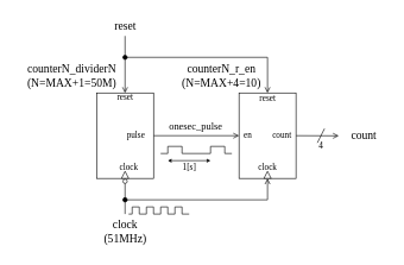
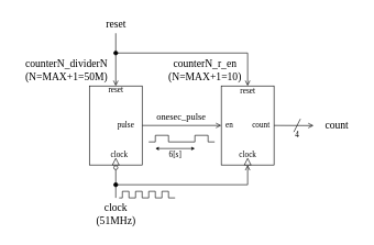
  <mxCell id="0" />
  <mxCell id="1" parent="0" />
  <mxCell id="2" style="edgeStyle=none;html=1;exitX=1;exitY=0.5;exitDx=0;exitDy=0;endArrow=open;endFill=0;" edge="1" parent="1" source="4"><mxGeometry relative="1" as="geometry"><mxPoint x="335" y="190" as="targetPoint" /></mxGeometry></mxCell>
  <mxCell id="3" style="edgeStyle=none;html=1;exitX=0.5;exitY=0;exitDx=0;exitDy=0;endArrow=none;endFill=0;startArrow=open;startFill=0;" edge="1" parent="1" source="4"><mxGeometry relative="1" as="geometry"><mxPoint x="175" y="50" as="targetPoint" /></mxGeometry></mxCell>
  <mxCell id="4" value="" style="rounded=0;whiteSpace=wrap;html=1;" vertex="1" parent="1"><mxGeometry x="135" y="130" width="80" height="120" as="geometry" /></mxCell>
  <mxCell id="5" style="edgeStyle=none;html=1;exitX=0;exitY=0.5;exitDx=0;exitDy=0;endArrow=none;endFill=0;startArrow=oval;startFill=0;" edge="1" parent="1"><mxGeometry relative="1" as="geometry"><mxPoint x="175" y="300" as="targetPoint" /><mxPoint x="175" y="254" as="sourcePoint" /></mxGeometry></mxCell>
  <mxCell id="6" value="" style="triangle;whiteSpace=wrap;html=1;rotation=-90;" vertex="1" parent="1"><mxGeometry x="170" y="240" width="10" height="10" as="geometry" /></mxCell>
  <mxCell id="7" value="&lt;span style=&quot;color: rgb(0, 0, 0);&quot;&gt;clock&lt;/span&gt;&lt;br&gt;&lt;div&gt;(51MHz)&lt;/div&gt;" style="text;html=1;align=center;verticalAlign=middle;resizable=0;points=[];autosize=1;strokeColor=none;fillColor=none;fontSize=16;fontFamily=Lucida Console;" vertex="1" parent="1"><mxGeometry x="130" y="300" width="90" height="50" as="geometry" /></mxCell>
  <mxCell id="8" value="clock" style="text;html=1;align=center;verticalAlign=middle;resizable=0;points=[];autosize=1;strokeColor=none;fillColor=none;fontFamily=Lucida Console;fontSize=12;" vertex="1" parent="1"><mxGeometry x="150" y="220" width="60" height="30" as="geometry" /></mxCell>
  <mxCell id="9" value="reset" style="text;html=1;align=center;verticalAlign=middle;resizable=0;points=[];autosize=1;strokeColor=none;fillColor=none;fontFamily=Lucida Console;fontSize=12;" vertex="1" parent="1"><mxGeometry x="145" y="121" width="60" height="30" as="geometry" /></mxCell>
  <mxCell id="10" value="pulse" style="text;html=1;align=center;verticalAlign=middle;resizable=0;points=[];autosize=1;strokeColor=none;fillColor=none;fontFamily=Lucida Console;fontSize=12;" vertex="1" parent="1"><mxGeometry x="160" y="175" width="60" height="30" as="geometry" /></mxCell>
  <mxCell id="11" value="onesec_pulse" style="text;html=1;align=center;verticalAlign=middle;resizable=0;points=[];autosize=1;strokeColor=none;fillColor=none;fontFamily=Lucida Console;fontSize=14;" vertex="1" parent="1"><mxGeometry x="214" y="163" width="120" height="30" as="geometry" /></mxCell>
  <mxCell id="12" value="reset" style="text;html=1;align=center;verticalAlign=middle;resizable=0;points=[];autosize=1;strokeColor=none;fillColor=none;fontSize=16;fontFamily=Lucida Console;" vertex="1" parent="1"><mxGeometry x="140" y="20" width="70" height="30" as="geometry" /></mxCell>
  <mxCell id="13" value="counterN_dividerN&lt;div&gt;(N=MAX+1=50M)&lt;/div&gt;" style="text;html=1;align=center;verticalAlign=middle;resizable=0;points=[];autosize=1;strokeColor=none;fillColor=none;fontSize=16;fontFamily=Lucida Console;" vertex="1" parent="1"><mxGeometry x="20" y="80" width="160" height="50" as="geometry" /></mxCell>
  <mxCell id="14" style="edgeStyle=none;html=1;exitX=1;exitY=0.5;exitDx=0;exitDy=0;endArrow=open;endFill=0;" edge="1" parent="1" source="15"><mxGeometry relative="1" as="geometry"><mxPoint x="475" y="190.19" as="targetPoint" /></mxGeometry></mxCell>
  <mxCell id="15" value="" style="rounded=0;whiteSpace=wrap;html=1;" vertex="1" parent="1"><mxGeometry x="335" y="130" width="80" height="120" as="geometry" /></mxCell>
- <mxCell id="16" value="counterN_r_en&lt;div&gt;(N=MAX+4=10)&lt;/div&gt;" style="text;html=1;align=center;verticalAlign=middle;resizable=0;points=[];autosize=1;strokeColor=none;fillColor=none;fontSize=16;fontFamily=Lucida Console;" vertex="1" parent="1"><mxGeometry x="235" y="80" width="150" height="50" as="geometry" /></mxCell>
+ <mxCell id="16" value="counterN_r_en&lt;div&gt;(N=MAX+1=10)&lt;/div&gt;" style="text;html=1;align=center;verticalAlign=middle;resizable=0;points=[];autosize=1;strokeColor=none;fillColor=none;fontSize=16;fontFamily=Lucida Console;" vertex="1" parent="1"><mxGeometry x="235" y="80" width="150" height="50" as="geometry" /></mxCell>
  <mxCell id="17" style="edgeStyle=orthogonalEdgeStyle;html=1;exitX=0.5;exitY=1;exitDx=0;exitDy=0;endArrow=oval;endFill=1;startArrow=open;startFill=0;rounded=0;" edge="1" parent="1" source="15"><mxGeometry relative="1" as="geometry"><mxPoint x="175" y="280" as="targetPoint" /><mxPoint x="185" y="264" as="sourcePoint" /><Array as="points"><mxPoint x="375" y="280" /><mxPoint x="175" y="280" /></Array></mxGeometry></mxCell>
  <mxCell id="18" value="clock" style="text;html=1;align=center;verticalAlign=middle;resizable=0;points=[];autosize=1;strokeColor=none;fillColor=none;fontFamily=Lucida Console;fontSize=12;" vertex="1" parent="1"><mxGeometry x="345" y="220" width="60" height="30" as="geometry" /></mxCell>
  <mxCell id="19" value="" style="triangle;whiteSpace=wrap;html=1;rotation=-90;" vertex="1" parent="1"><mxGeometry x="370" y="240" width="10" height="10" as="geometry" /></mxCell>
  <mxCell id="20" value="reset" style="text;html=1;align=center;verticalAlign=middle;resizable=0;points=[];autosize=1;strokeColor=none;fillColor=none;fontFamily=Lucida Console;fontSize=12;" vertex="1" parent="1"><mxGeometry x="345" y="123" width="60" height="30" as="geometry" /></mxCell>
  <mxCell id="21" style="edgeStyle=orthogonalEdgeStyle;html=1;endArrow=oval;endFill=1;startArrow=open;startFill=0;exitX=0.5;exitY=0;exitDx=0;exitDy=0;rounded=0;curved=0;" edge="1" parent="1" source="15"><mxGeometry relative="1" as="geometry"><mxPoint x="175" y="80" as="targetPoint" /><mxPoint x="395" y="90" as="sourcePoint" /><Array as="points"><mxPoint x="375" y="80" /><mxPoint x="175" y="80" /></Array></mxGeometry></mxCell>
  <mxCell id="22" value="" style="endArrow=none;html=1;rounded=0;curved=0;" edge="1" parent="1"><mxGeometry width="50" height="50" relative="1" as="geometry"><mxPoint x="180" y="300" as="sourcePoint" /><mxPoint x="265" y="300" as="targetPoint" /><Array as="points"><mxPoint x="185" y="300" /><mxPoint x="185" y="290" /><mxPoint x="195" y="290" /><mxPoint x="195" y="300" /><mxPoint x="205" y="300" /><mxPoint x="205" y="290" /><mxPoint x="215" y="290" /><mxPoint x="215" y="300" /><mxPoint x="225" y="300" /><mxPoint x="225" y="290" /><mxPoint x="235" y="290" /><mxPoint x="235" y="300" /><mxPoint x="245" y="300" /><mxPoint x="245" y="290" /><mxPoint x="255" y="290" /><mxPoint x="255" y="300" /></Array></mxGeometry></mxCell>
  <mxCell id="23" value="" style="endArrow=none;html=1;rounded=0;curved=0;" edge="1" parent="1"><mxGeometry width="50" height="50" relative="1" as="geometry"><mxPoint x="225" y="215" as="sourcePoint" /><mxPoint x="325" y="215" as="targetPoint" /><Array as="points"><mxPoint x="235" y="215" /><mxPoint x="235" y="205" /><mxPoint x="255" y="205" /><mxPoint x="255" y="215" /><mxPoint x="295" y="215" /><mxPoint x="295" y="205" /><mxPoint x="315" y="205" /><mxPoint x="315" y="215" /></Array></mxGeometry></mxCell>
  <mxCell id="24" value="" style="endArrow=classic;startArrow=classic;html=1;endSize=3;startSize=3;" edge="1" parent="1"><mxGeometry width="50" height="50" relative="1" as="geometry"><mxPoint x="235" y="225" as="sourcePoint" /><mxPoint x="295" y="225" as="targetPoint" /></mxGeometry></mxCell>
- <mxCell id="25" value="1[s]" style="text;html=1;align=center;verticalAlign=middle;resizable=0;points=[];autosize=1;strokeColor=none;fillColor=none;fontFamily=Lucida Console;fontSize=12;" vertex="1" parent="1"><mxGeometry x="240" y="220" width="50" height="30" as="geometry" /></mxCell>
+ <mxCell id="25" value="6[s]" style="text;html=1;align=center;verticalAlign=middle;resizable=0;points=[];autosize=1;strokeColor=none;fillColor=none;fontFamily=Lucida Console;fontSize=12;" vertex="1" parent="1"><mxGeometry x="240" y="220" width="50" height="30" as="geometry" /></mxCell>
  <mxCell id="26" value="en" style="text;html=1;align=center;verticalAlign=middle;resizable=0;points=[];autosize=1;strokeColor=none;fillColor=none;fontFamily=Lucida Console;fontSize=12;" vertex="1" parent="1"><mxGeometry x="327" y="175" width="40" height="30" as="geometry" /></mxCell>
  <mxCell id="27" value="count" style="text;html=1;align=center;verticalAlign=middle;resizable=0;points=[];autosize=1;strokeColor=none;fillColor=none;fontFamily=Lucida Console;fontSize=12;" vertex="1" parent="1"><mxGeometry x="365" y="175" width="60" height="30" as="geometry" /></mxCell>
  <mxCell id="28" value="count" style="text;html=1;align=center;verticalAlign=middle;resizable=0;points=[];autosize=1;strokeColor=none;fillColor=none;fontFamily=Lucida Console;fontSize=16;" vertex="1" parent="1"><mxGeometry x="475" y="175" width="70" height="30" as="geometry" /></mxCell>
  <mxCell id="29" value="" style="endArrow=none;html=1;" edge="1" parent="1"><mxGeometry width="50" height="50" relative="1" as="geometry"><mxPoint x="445" y="200" as="sourcePoint" /><mxPoint x="455" y="180" as="targetPoint" /></mxGeometry></mxCell>
  <mxCell id="30" value="4" style="text;html=1;align=center;verticalAlign=middle;resizable=0;points=[];autosize=1;strokeColor=none;fillColor=none;fontFamily=Lucida Console;fontSize=12;" vertex="1" parent="1"><mxGeometry x="435" y="190" width="30" height="30" as="geometry" /></mxCell>
